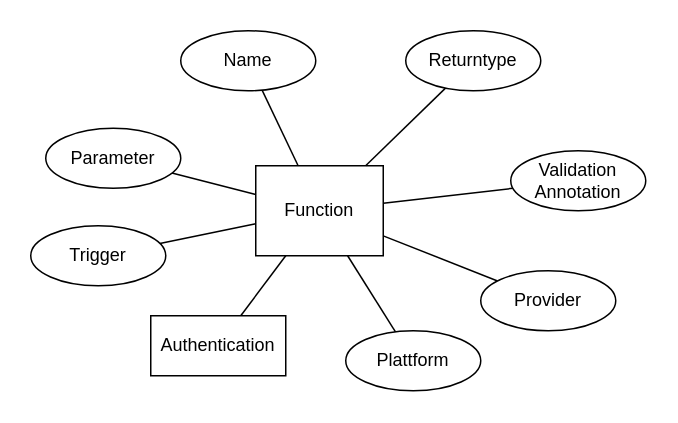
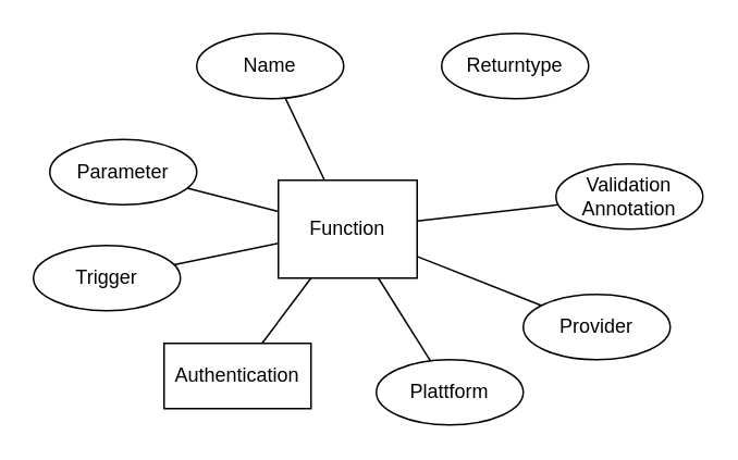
  <mxCell id="0" />
  <mxCell id="1" parent="0" />
  <mxCell id="2" value="Function" style="rounded=0;whiteSpace=wrap;html=1;" vertex="1" parent="1"><mxGeometry x="170" y="110" width="85" height="60" as="geometry" /></mxCell>
  <mxCell id="3" style="edgeStyle=none;shape=connector;rounded=0;orthogonalLoop=1;jettySize=auto;html=1;labelBackgroundColor=default;strokeColor=default;fontFamily=Helvetica;fontSize=11;fontColor=default;endArrow=none;endFill=0;" edge="1" parent="1" source="4" target="2"><mxGeometry relative="1" as="geometry" /></mxCell>
  <mxCell id="4" value="Name" style="ellipse;whiteSpace=wrap;html=1;" vertex="1" parent="1"><mxGeometry x="120" y="20" width="90" height="40" as="geometry" /></mxCell>
- <mxCell id="5" style="rounded=0;orthogonalLoop=1;jettySize=auto;html=1;endArrow=none;endFill=0;" edge="1" parent="1" source="6" target="2"><mxGeometry relative="1" as="geometry" /></mxCell>
  <mxCell id="6" value="Returntype" style="ellipse;whiteSpace=wrap;html=1;" vertex="1" parent="1"><mxGeometry x="270" y="20" width="90" height="40" as="geometry" /></mxCell>
  <mxCell id="7" style="edgeStyle=none;shape=connector;rounded=0;orthogonalLoop=1;jettySize=auto;html=1;labelBackgroundColor=default;strokeColor=default;fontFamily=Helvetica;fontSize=11;fontColor=default;endArrow=none;endFill=0;" edge="1" parent="1" source="9" target="2"><mxGeometry relative="1" as="geometry" /></mxCell>
  <mxCell id="8" style="edgeStyle=none;shape=connector;rounded=0;orthogonalLoop=1;jettySize=auto;html=1;labelBackgroundColor=default;strokeColor=default;fontFamily=Helvetica;fontSize=11;fontColor=default;endArrow=none;endFill=0;" edge="1" parent="1" source="18" target="2"><mxGeometry relative="1" as="geometry" /></mxCell>
  <mxCell id="9" value="Provider" style="ellipse;whiteSpace=wrap;html=1;" vertex="1" parent="1"><mxGeometry x="320" y="180" width="90" height="40" as="geometry" /></mxCell>
  <mxCell id="10" style="edgeStyle=none;shape=connector;rounded=0;orthogonalLoop=1;jettySize=auto;html=1;labelBackgroundColor=default;strokeColor=default;fontFamily=Helvetica;fontSize=11;fontColor=default;endArrow=none;endFill=0;" edge="1" parent="1" source="11" target="2"><mxGeometry relative="1" as="geometry" /></mxCell>
  <mxCell id="11" value="Plattform" style="ellipse;whiteSpace=wrap;html=1;" vertex="1" parent="1"><mxGeometry x="230" y="220" width="90" height="40" as="geometry" /></mxCell>
  <mxCell id="12" style="edgeStyle=none;shape=connector;rounded=0;orthogonalLoop=1;jettySize=auto;html=1;labelBackgroundColor=default;strokeColor=default;fontFamily=Helvetica;fontSize=11;fontColor=default;endArrow=none;endFill=0;" edge="1" parent="1" source="13" target="2"><mxGeometry relative="1" as="geometry" /></mxCell>
  <mxCell id="13" value="Authentication" style="whiteSpace=wrap;html=1;rounded=0;" vertex="1" parent="1"><mxGeometry x="100" y="210" width="90" height="40" as="geometry" /></mxCell>
  <mxCell id="14" style="edgeStyle=none;shape=connector;rounded=0;orthogonalLoop=1;jettySize=auto;html=1;labelBackgroundColor=default;strokeColor=default;fontFamily=Helvetica;fontSize=11;fontColor=default;endArrow=none;endFill=0;" edge="1" parent="1" source="15" target="2"><mxGeometry relative="1" as="geometry" /></mxCell>
  <mxCell id="15" value="Trigger" style="ellipse;whiteSpace=wrap;html=1;" vertex="1" parent="1"><mxGeometry x="20" y="150" width="90" height="40" as="geometry" /></mxCell>
  <mxCell id="16" style="edgeStyle=none;shape=connector;rounded=0;orthogonalLoop=1;jettySize=auto;html=1;labelBackgroundColor=default;strokeColor=default;fontFamily=Helvetica;fontSize=11;fontColor=default;endArrow=none;endFill=0;" edge="1" parent="1" source="17" target="2"><mxGeometry relative="1" as="geometry" /></mxCell>
  <mxCell id="17" value="Parameter" style="ellipse;whiteSpace=wrap;html=1;" vertex="1" parent="1"><mxGeometry x="30" y="85" width="90" height="40" as="geometry" /></mxCell>
  <mxCell id="18" value="Validation Annotation" style="ellipse;whiteSpace=wrap;html=1;" vertex="1" parent="1"><mxGeometry x="340" y="100" width="90" height="40" as="geometry" /></mxCell>
